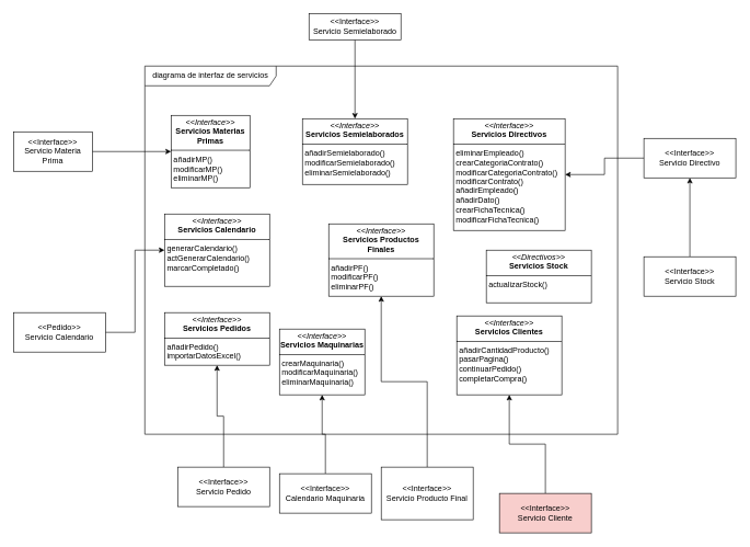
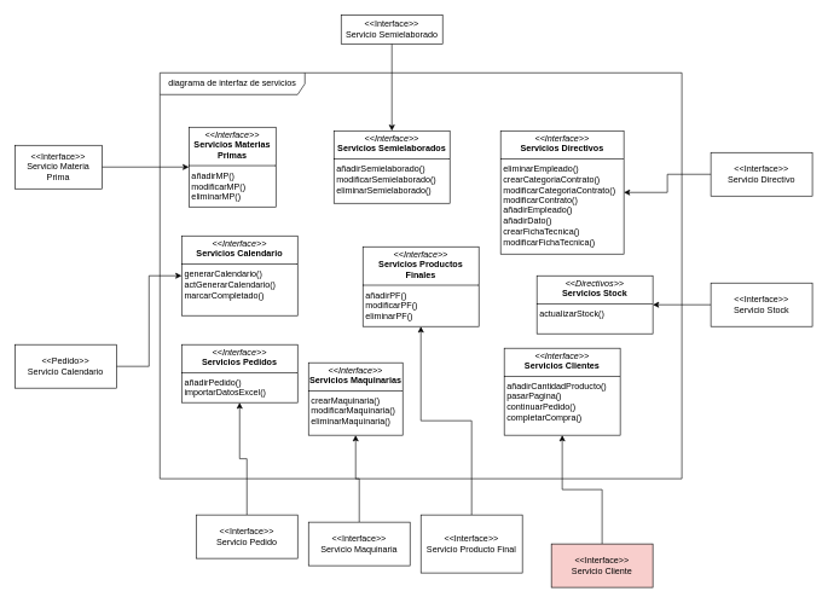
  <mxCell id="0" />
  <mxCell id="1" parent="0" />
  <mxCell id="2" value="diagrama de interfaz de servicios" style="shape=umlFrame;whiteSpace=wrap;html=1;pointerEvents=0;width=200;height=30;" parent="1" vertex="1"><mxGeometry x="220" y="100" width="720" height="560" as="geometry" /></mxCell>
  <mxCell id="3" value="&lt;p style=&quot;margin:0px;margin-top:4px;text-align:center;&quot;&gt;&lt;i&gt;&amp;lt;&amp;lt;Interface&amp;gt;&amp;gt;&lt;/i&gt;&lt;br&gt;&lt;b&gt;Servicios Materias Primas&lt;/b&gt;&lt;/p&gt;&lt;hr size=&quot;1&quot; style=&quot;border-style:solid;&quot;&gt;&lt;p style=&quot;margin:0px;margin-left:4px;&quot;&gt;añadirMP()&lt;/p&gt;&lt;p style=&quot;margin:0px;margin-left:4px;&quot;&gt;modificarMP()&lt;/p&gt;&lt;p style=&quot;margin:0px;margin-left:4px;&quot;&gt;eliminarMP()&lt;/p&gt;" style="verticalAlign=top;align=left;overflow=fill;html=1;whiteSpace=wrap;" parent="1" vertex="1"><mxGeometry x="260" y="175" width="120" height="110" as="geometry" /></mxCell>
  <mxCell id="4" value="&lt;p style=&quot;margin:0px;margin-top:4px;text-align:center;&quot;&gt;&lt;i&gt;&amp;lt;&amp;lt;Interface&amp;gt;&amp;gt;&lt;/i&gt;&lt;br&gt;&lt;b&gt;Servicios Semielaborados&lt;/b&gt;&lt;/p&gt;&lt;hr size=&quot;1&quot; style=&quot;border-style:solid;&quot;&gt;&lt;p style=&quot;margin: 0px 0px 0px 4px;&quot;&gt;añadirSemielaborado()&lt;/p&gt;&lt;p style=&quot;margin: 0px 0px 0px 4px;&quot;&gt;modificarSemielaborado()&lt;/p&gt;&lt;p style=&quot;margin: 0px 0px 0px 4px;&quot;&gt;eliminarSemielaborado()&lt;/p&gt;" style="verticalAlign=top;align=left;overflow=fill;html=1;whiteSpace=wrap;" parent="1" vertex="1"><mxGeometry x="460" y="180" width="160" height="100" as="geometry" /></mxCell>
  <mxCell id="5" value="&lt;p style=&quot;margin:0px;margin-top:4px;text-align:center;&quot;&gt;&lt;i&gt;&amp;lt;&amp;lt;Interface&amp;gt;&amp;gt;&lt;/i&gt;&lt;br&gt;&lt;b&gt;Servicios Directivos&lt;/b&gt;&lt;/p&gt;&lt;hr size=&quot;1&quot; style=&quot;border-style:solid;&quot;&gt;&lt;p style=&quot;margin:0px;margin-left:4px;&quot;&gt;eliminarEmpleado()&lt;/p&gt;&lt;p style=&quot;margin:0px;margin-left:4px;&quot;&gt;crearCategoriaContrato()&lt;/p&gt;&lt;p style=&quot;margin:0px;margin-left:4px;&quot;&gt;modificarCategoriaContrato()&lt;/p&gt;&lt;p style=&quot;margin:0px;margin-left:4px;&quot;&gt;&lt;span style=&quot;background-color: initial;&quot;&gt;modificarContrato()&lt;/span&gt;&lt;/p&gt;&lt;p style=&quot;margin:0px;margin-left:4px;&quot;&gt;&lt;span style=&quot;background-color: initial;&quot;&gt;añadirEmpleado()&lt;/span&gt;&lt;br&gt;&lt;/p&gt;&lt;p style=&quot;margin:0px;margin-left:4px;&quot;&gt;añadirDato()&lt;/p&gt;&lt;p style=&quot;margin:0px;margin-left:4px;&quot;&gt;crearFichaTecnica()&lt;/p&gt;&lt;p style=&quot;margin:0px;margin-left:4px;&quot;&gt;modificarFichaTecnica()&lt;/p&gt;" style="verticalAlign=top;align=left;overflow=fill;html=1;whiteSpace=wrap;" parent="1" vertex="1"><mxGeometry x="690" y="180" width="170" height="170" as="geometry" /></mxCell>
  <mxCell id="6" value="&lt;p style=&quot;margin:0px;margin-top:4px;text-align:center;&quot;&gt;&lt;i&gt;&amp;lt;&amp;lt;Interface&amp;gt;&amp;gt;&lt;/i&gt;&lt;br&gt;&lt;b&gt;Servicios Calendario&lt;/b&gt;&lt;/p&gt;&lt;hr size=&quot;1&quot; style=&quot;border-style:solid;&quot;&gt;&lt;p style=&quot;margin:0px;margin-left:4px;&quot;&gt;generarCalendario()&lt;/p&gt;&lt;p style=&quot;margin:0px;margin-left:4px;&quot;&gt;actGenerarCalendario()&lt;/p&gt;&lt;p style=&quot;margin:0px;margin-left:4px;&quot;&gt;marcarCompletado()&lt;/p&gt;" style="verticalAlign=top;align=left;overflow=fill;html=1;whiteSpace=wrap;" parent="1" vertex="1"><mxGeometry x="250" y="325" width="160" height="110" as="geometry" /></mxCell>
  <mxCell id="7" value="&lt;p style=&quot;margin:0px;margin-top:4px;text-align:center;&quot;&gt;&lt;i&gt;&amp;lt;&amp;lt;Interface&amp;gt;&amp;gt;&lt;/i&gt;&lt;br&gt;&lt;b&gt;Servicios Pedidos&lt;/b&gt;&lt;/p&gt;&lt;hr size=&quot;1&quot; style=&quot;border-style:solid;&quot;&gt;&lt;p style=&quot;margin:0px;margin-left:4px;&quot;&gt;añadirPedido()&lt;/p&gt;&lt;p style=&quot;margin:0px;margin-left:4px;&quot;&gt;importarDatosExcel()&lt;/p&gt;" style="verticalAlign=top;align=left;overflow=fill;html=1;whiteSpace=wrap;" parent="1" vertex="1"><mxGeometry x="250" y="475" width="160" height="80" as="geometry" /></mxCell>
  <mxCell id="8" value="&lt;p style=&quot;margin:0px;margin-top:4px;text-align:center;&quot;&gt;&lt;i&gt;&amp;lt;&amp;lt;Directivos&amp;gt;&amp;gt;&lt;/i&gt;&lt;br&gt;&lt;b&gt;Servicios Stock&lt;/b&gt;&lt;/p&gt;&lt;hr size=&quot;1&quot; style=&quot;border-style:solid;&quot;&gt;&lt;p style=&quot;margin:0px;margin-left:4px;&quot;&gt;actualizarStock()&lt;/p&gt;" style="verticalAlign=top;align=left;overflow=fill;html=1;whiteSpace=wrap;" parent="1" vertex="1"><mxGeometry x="740" y="380" width="160" height="80" as="geometry" /></mxCell>
  <mxCell id="9" value="&lt;p style=&quot;margin:0px;margin-top:4px;text-align:center;&quot;&gt;&lt;i&gt;&amp;lt;&amp;lt;Interface&amp;gt;&amp;gt;&lt;/i&gt;&lt;br&gt;&lt;b&gt;Servicios Clientes&lt;/b&gt;&lt;/p&gt;&lt;hr size=&quot;1&quot; style=&quot;border-style:solid;&quot;&gt;&lt;p style=&quot;margin:0px;margin-left:4px;&quot;&gt;añadirCantidadProducto()&lt;/p&gt;&lt;p style=&quot;margin:0px;margin-left:4px;&quot;&gt;pasarPagina()&lt;/p&gt;&lt;p style=&quot;margin:0px;margin-left:4px;&quot;&gt;continuarPedido()&lt;/p&gt;&lt;p style=&quot;margin:0px;margin-left:4px;&quot;&gt;completarCompra()&lt;/p&gt;" style="verticalAlign=top;align=left;overflow=fill;html=1;whiteSpace=wrap;" parent="1" vertex="1"><mxGeometry x="695" y="480" width="160" height="120" as="geometry" /></mxCell>
  <mxCell id="10" style="edgeStyle=orthogonalEdgeStyle;rounded=0;orthogonalLoop=1;jettySize=auto;html=1;" parent="1" source="11" target="3" edge="1"><mxGeometry relative="1" as="geometry" /></mxCell>
  <mxCell id="11" value="&amp;lt;&amp;lt;Interface&amp;gt;&amp;gt;&lt;div&gt;Servicio Materia Prima&lt;/div&gt;" style="html=1;whiteSpace=wrap;" parent="1" vertex="1"><mxGeometry x="20" y="200" width="120" height="60" as="geometry" /></mxCell>
  <mxCell id="12" style="edgeStyle=orthogonalEdgeStyle;rounded=0;orthogonalLoop=1;jettySize=auto;html=1;entryX=0.5;entryY=0;entryDx=0;entryDy=0;" parent="1" source="13" target="4" edge="1"><mxGeometry relative="1" as="geometry" /></mxCell>
  <mxCell id="13" value="&amp;lt;&amp;lt;Interface&amp;gt;&amp;gt;&lt;div&gt;Servicio Semielaborado&lt;/div&gt;" style="html=1;whiteSpace=wrap;" parent="1" vertex="1"><mxGeometry x="470" y="20" width="140" height="40" as="geometry" /></mxCell>
  <mxCell id="14" value="&amp;lt;&amp;lt;Interface&amp;gt;&amp;gt;&lt;div&gt;Servicio Directivo&lt;/div&gt;" style="html=1;whiteSpace=wrap;" parent="1" vertex="1"><mxGeometry x="980" y="210" width="140" height="60" as="geometry" /></mxCell>
  <mxCell id="15" style="edgeStyle=orthogonalEdgeStyle;rounded=0;orthogonalLoop=1;jettySize=auto;html=1;entryX=1;entryY=0.5;entryDx=0;entryDy=0;" parent="1" source="14" target="5" edge="1"><mxGeometry relative="1" as="geometry" /></mxCell>
- <mxCell id="16" style="edgeStyle=orthogonalEdgeStyle;rounded=0;orthogonalLoop=1;jettySize=auto;html=1;" parent="1" source="17" target="14" edge="1"><mxGeometry relative="1" as="geometry" /></mxCell>
+ <mxCell id="16" style="edgeStyle=orthogonalEdgeStyle;rounded=0;orthogonalLoop=1;jettySize=auto;html=1;entryX=1;entryY=0.5;entryDx=0;entryDy=0;" parent="1" source="17" target="8" edge="1"><mxGeometry relative="1" as="geometry" /></mxCell>
  <mxCell id="17" value="&amp;lt;&amp;lt;Interface&amp;gt;&amp;gt;&lt;div&gt;Servicio Stock&lt;/div&gt;" style="html=1;whiteSpace=wrap;" parent="1" vertex="1"><mxGeometry x="980" y="390" width="140" height="60" as="geometry" /></mxCell>
  <mxCell id="18" style="edgeStyle=orthogonalEdgeStyle;rounded=0;orthogonalLoop=1;jettySize=auto;html=1;entryX=0.5;entryY=1;entryDx=0;entryDy=0;" parent="1" source="19" target="9" edge="1"><mxGeometry relative="1" as="geometry" /></mxCell>
  <mxCell id="19" value="&amp;lt;&amp;lt;Interface&amp;gt;&amp;gt;&lt;div&gt;Servicio Cliente&lt;/div&gt;" style="html=1;whiteSpace=wrap;fillColor=#f8cecc;" parent="1" vertex="1"><mxGeometry x="760" y="750" width="140" height="60" as="geometry" /></mxCell>
  <mxCell id="20" style="edgeStyle=orthogonalEdgeStyle;rounded=0;orthogonalLoop=1;jettySize=auto;html=1;entryX=0.5;entryY=1;entryDx=0;entryDy=0;" parent="1" source="21" target="7" edge="1"><mxGeometry relative="1" as="geometry" /></mxCell>
  <mxCell id="21" value="&amp;lt;&amp;lt;Interface&amp;gt;&amp;gt;&lt;div&gt;Servicio Pedido&lt;/div&gt;" style="html=1;whiteSpace=wrap;" parent="1" vertex="1"><mxGeometry x="270" y="710" width="140" height="60" as="geometry" /></mxCell>
  <mxCell id="22" style="edgeStyle=orthogonalEdgeStyle;rounded=0;orthogonalLoop=1;jettySize=auto;html=1;entryX=0;entryY=0.5;entryDx=0;entryDy=0;" parent="1" source="23" target="6" edge="1"><mxGeometry relative="1" as="geometry" /></mxCell>
  <mxCell id="23" value="&amp;lt;&amp;lt;Pedido&amp;gt;&amp;gt;&lt;div&gt;Servicio Calendario&lt;/div&gt;" style="html=1;whiteSpace=wrap;" parent="1" vertex="1"><mxGeometry x="20" y="475" width="140" height="60" as="geometry" /></mxCell>
  <mxCell id="24" style="edgeStyle=orthogonalEdgeStyle;rounded=0;orthogonalLoop=1;jettySize=auto;html=1;entryX=0.5;entryY=1;entryDx=0;entryDy=0;" edge="1" parent="1" source="25" target="28"><mxGeometry relative="1" as="geometry" /></mxCell>
- <mxCell id="25" value="&amp;lt;&amp;lt;Interface&amp;gt;&amp;gt;&lt;div&gt;Calendario Maquinaria&lt;/div&gt;" style="html=1;whiteSpace=wrap;" vertex="1" parent="1"><mxGeometry x="425" y="720" width="140" height="60" as="geometry" /></mxCell>
+ <mxCell id="25" value="&amp;lt;&amp;lt;Interface&amp;gt;&amp;gt;&lt;div&gt;Servicio Maquinaria&lt;/div&gt;" style="html=1;whiteSpace=wrap;" vertex="1" parent="1"><mxGeometry x="425" y="720" width="140" height="60" as="geometry" /></mxCell>
  <mxCell id="26" style="edgeStyle=orthogonalEdgeStyle;rounded=0;orthogonalLoop=1;jettySize=auto;html=1;entryX=0.5;entryY=1;entryDx=0;entryDy=0;" edge="1" parent="1" source="27" target="29"><mxGeometry relative="1" as="geometry" /></mxCell>
  <mxCell id="27" value="&amp;lt;&amp;lt;Interface&amp;gt;&amp;gt;&lt;div&gt;Servicio Producto Final&lt;/div&gt;" style="html=1;whiteSpace=wrap;" vertex="1" parent="1"><mxGeometry x="580" y="710" width="140" height="80" as="geometry" /></mxCell>
  <mxCell id="28" value="&lt;p style=&quot;margin:0px;margin-top:4px;text-align:center;&quot;&gt;&lt;i&gt;&amp;lt;&amp;lt;Interface&amp;gt;&amp;gt;&lt;/i&gt;&lt;br&gt;&lt;b&gt;Servicios Maquinarias&lt;/b&gt;&lt;/p&gt;&lt;hr size=&quot;1&quot; style=&quot;border-style:solid;&quot;&gt;&lt;p style=&quot;margin: 0px 0px 0px 4px;&quot;&gt;crearMaquinaria()&lt;/p&gt;&lt;p style=&quot;margin: 0px 0px 0px 4px;&quot;&gt;modificarMaquinaria()&lt;/p&gt;&lt;p style=&quot;margin: 0px 0px 0px 4px;&quot;&gt;eliminarMaquinaria()&lt;/p&gt;" style="verticalAlign=top;align=left;overflow=fill;html=1;whiteSpace=wrap;" vertex="1" parent="1"><mxGeometry x="425" y="500" width="130" height="100" as="geometry" /></mxCell>
  <mxCell id="29" value="&lt;p style=&quot;margin:0px;margin-top:4px;text-align:center;&quot;&gt;&lt;i&gt;&amp;lt;&amp;lt;Interface&amp;gt;&amp;gt;&lt;/i&gt;&lt;br&gt;&lt;b&gt;Servicios Productos Finales&lt;/b&gt;&lt;/p&gt;&lt;hr size=&quot;1&quot; style=&quot;border-style:solid;&quot;&gt;&lt;p style=&quot;margin: 0px 0px 0px 4px;&quot;&gt;añadirPF()&lt;/p&gt;&lt;p style=&quot;margin: 0px 0px 0px 4px;&quot;&gt;modificarPF()&lt;/p&gt;&lt;p style=&quot;margin: 0px 0px 0px 4px;&quot;&gt;eliminarPF()&lt;/p&gt;&lt;p style=&quot;margin:0px;margin-left:4px;&quot;&gt;&lt;br&gt;&lt;/p&gt;" style="verticalAlign=top;align=left;overflow=fill;html=1;whiteSpace=wrap;" vertex="1" parent="1"><mxGeometry x="500" y="340" width="160" height="110" as="geometry" /></mxCell>
